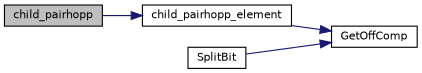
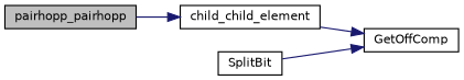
  digraph {
    rankdir=LR
    node [color=black fillcolor=white fontname=Helvetica fontsize=10 shape=record style=filled]
    edge [color=midnightblue fontname=Helvetica fontsize=10 labelfontname=Helvetica labelfontsize=10 style=solid]
-   n1 [fillcolor=grey75 fontcolor=black height=0.2 label=child_pairhopp width=0.4]
-   n2 [height=0.2 label=child_pairhopp_element width=0.4]
+   n1 [fillcolor=grey75 fontcolor=black height=0.2 label=pairhopp_pairhopp width=0.4]
+   n2 [height=0.2 label=child_child_element width=0.4]
    n3 [height=0.2 label=GetOffComp width=0.4]
    n4 [height=0.2 label=SplitBit width=0.4]
    n1 -> n2
    n2 -> n3
    n4 -> n3
  }
